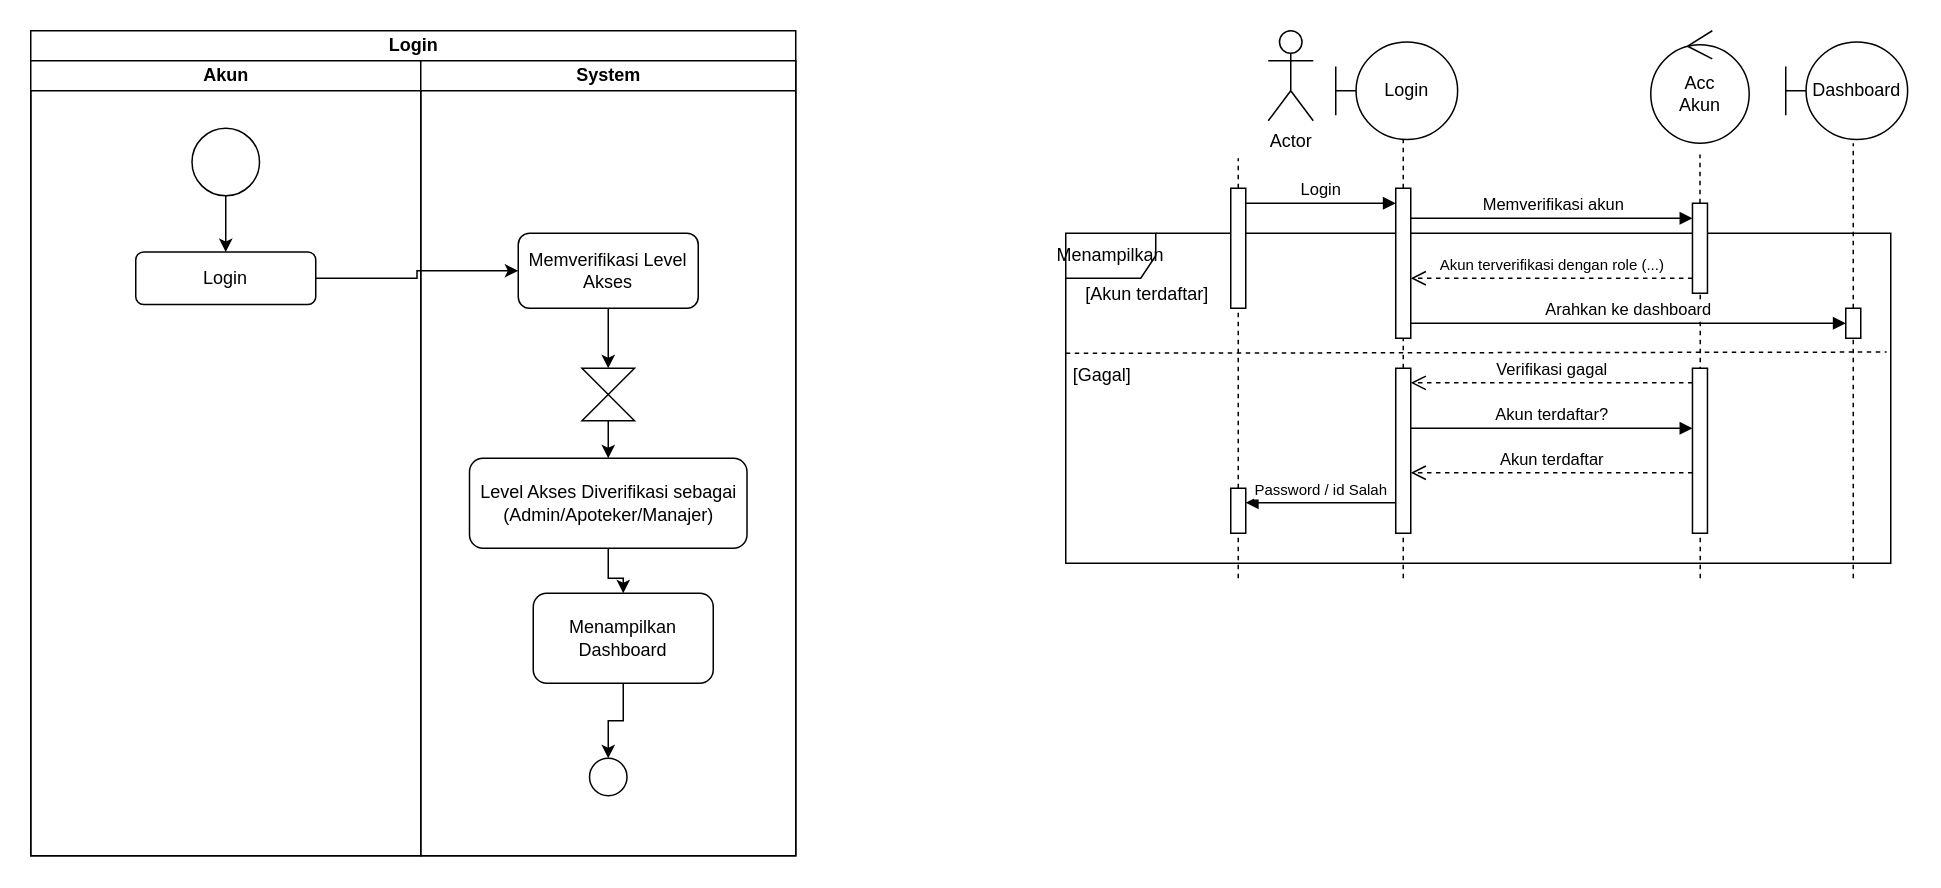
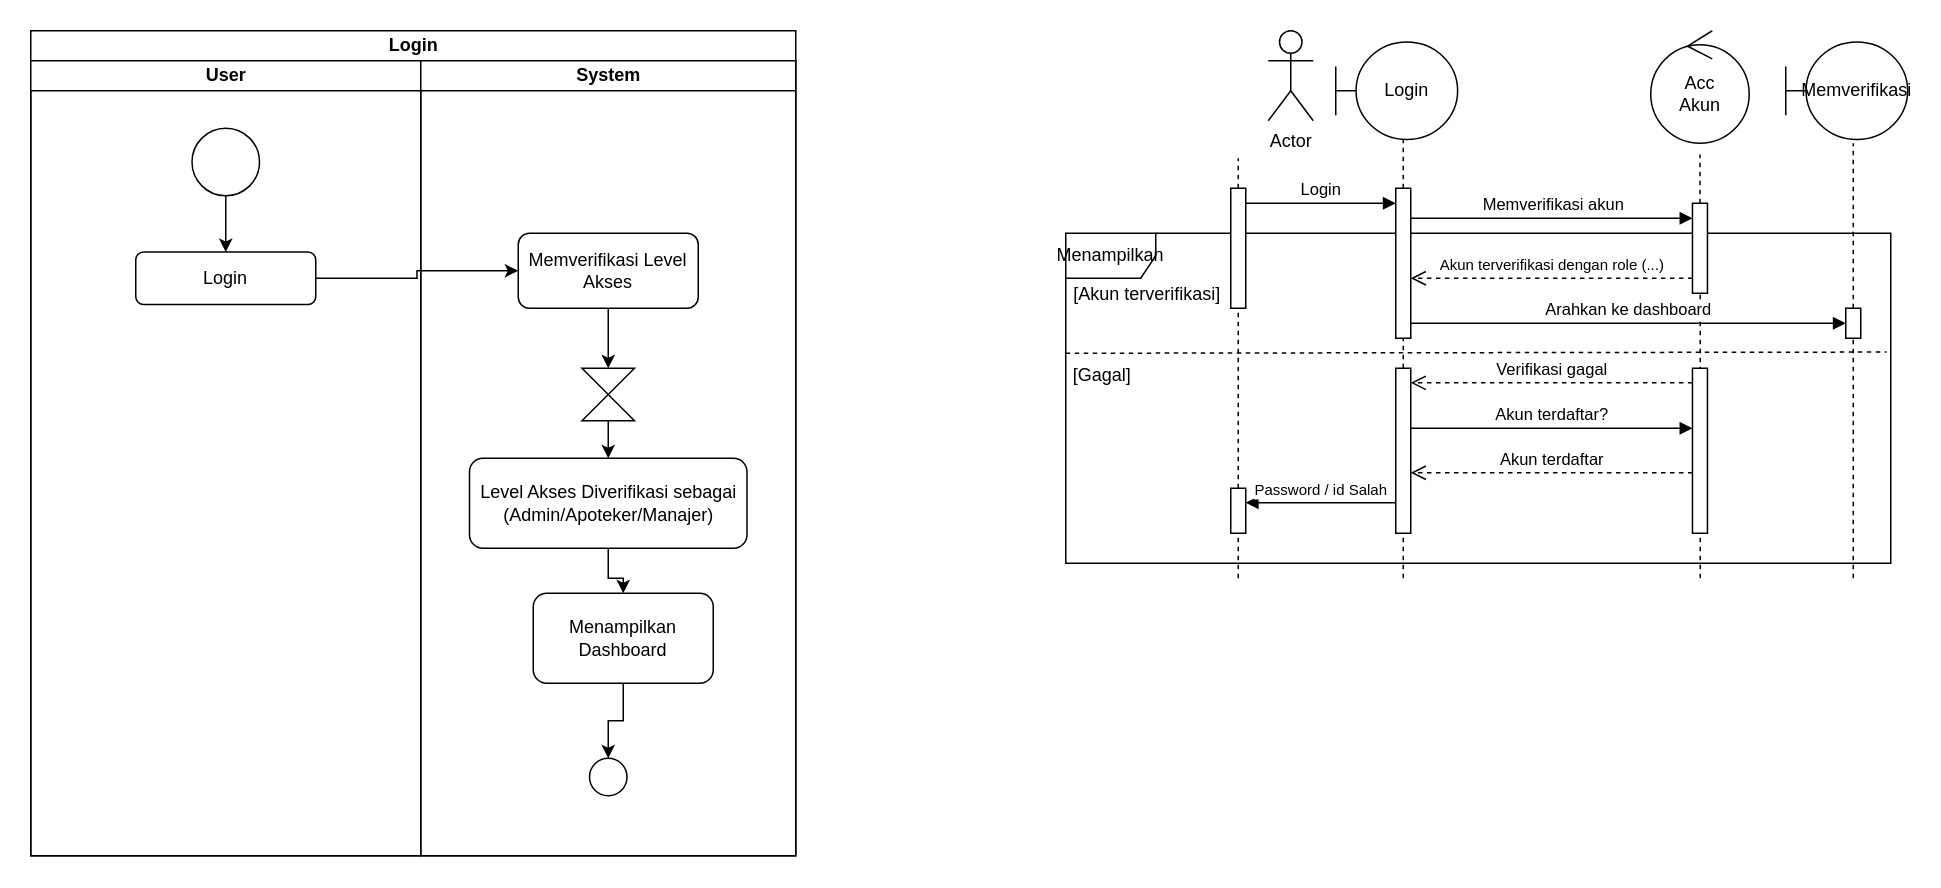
  <mxCell id="0" />
  <mxCell id="1" parent="0" />
  <mxCell id="2" value="Menampilkan" style="shape=umlFrame;whiteSpace=wrap;html=1;pointerEvents=0;" vertex="1" parent="1"><mxGeometry x="710" y="155" width="550" height="220" as="geometry" /></mxCell>
  <mxCell id="3" value="Login" style="swimlane;childLayout=stackLayout;resizeParent=1;resizeParentMax=0;startSize=20;html=1;" parent="1" vertex="1"><mxGeometry x="20" y="20" width="510" height="550" as="geometry" /></mxCell>
- <mxCell id="4" value="Akun" style="swimlane;startSize=20;html=1;" parent="3" vertex="1"><mxGeometry y="20" width="260" height="530" as="geometry" /></mxCell>
+ <mxCell id="4" value="User" style="swimlane;startSize=20;html=1;" parent="3" vertex="1"><mxGeometry y="20" width="260" height="530" as="geometry" /></mxCell>
  <mxCell id="5" value="" style="ellipse;whiteSpace=wrap;html=1;aspect=fixed;" parent="4" vertex="1"><mxGeometry x="107.5" y="45" width="45" height="45" as="geometry" /></mxCell>
  <mxCell id="6" value="System" style="swimlane;startSize=20;html=1;" parent="3" vertex="1"><mxGeometry x="260" y="20" width="250" height="530" as="geometry" /></mxCell>
  <mxCell id="7" value="" style="edgeStyle=orthogonalEdgeStyle;rounded=0;orthogonalLoop=1;jettySize=auto;html=1;" parent="6" source="16" target="11" edge="1"><mxGeometry relative="1" as="geometry" /></mxCell>
  <mxCell id="8" value="" style="edgeStyle=orthogonalEdgeStyle;rounded=0;orthogonalLoop=1;jettySize=auto;html=1;" parent="6" source="9" target="12" edge="1"><mxGeometry relative="1" as="geometry" /></mxCell>
  <mxCell id="9" value="Menampilkan Dashboard" style="rounded=1;whiteSpace=wrap;html=1;" parent="6" vertex="1"><mxGeometry x="75" y="355" width="120" height="60" as="geometry" /></mxCell>
  <mxCell id="10" value="" style="edgeStyle=orthogonalEdgeStyle;rounded=0;orthogonalLoop=1;jettySize=auto;html=1;" parent="6" source="13" target="9" edge="1"><mxGeometry relative="1" as="geometry" /></mxCell>
  <mxCell id="11" value="" style="shape=collate;whiteSpace=wrap;html=1;" parent="6" vertex="1"><mxGeometry x="107.5" y="205" width="35" height="35" as="geometry" /></mxCell>
  <mxCell id="12" value="" style="ellipse;whiteSpace=wrap;html=1;aspect=fixed;" parent="6" vertex="1"><mxGeometry x="112.5" y="465" width="25" height="25" as="geometry" /></mxCell>
  <mxCell id="13" value="Level Akses Diverifikasi sebagai (Admin/Apoteker/Manajer)" style="rounded=1;whiteSpace=wrap;html=1;" parent="6" vertex="1"><mxGeometry x="32.5" y="265" width="185" height="60" as="geometry" /></mxCell>
  <mxCell id="14" value="" style="edgeStyle=orthogonalEdgeStyle;rounded=0;orthogonalLoop=1;jettySize=auto;html=1;" parent="6" source="11" target="13" edge="1"><mxGeometry relative="1" as="geometry"><mxPoint x="-295" y="-665" as="sourcePoint" /><mxPoint x="-295" y="-550" as="targetPoint" /></mxGeometry></mxCell>
  <mxCell id="15" value="Login" style="rounded=1;whiteSpace=wrap;html=1;" parent="6" vertex="1"><mxGeometry x="-190" y="127.5" width="120" height="35" as="geometry" /></mxCell>
  <mxCell id="16" value="Memverifikasi Level Akses" style="rounded=1;whiteSpace=wrap;html=1;" parent="6" vertex="1"><mxGeometry x="65" y="115" width="120" height="50" as="geometry" /></mxCell>
  <mxCell id="17" style="edgeStyle=orthogonalEdgeStyle;rounded=0;orthogonalLoop=1;jettySize=auto;html=1;" parent="6" source="15" target="16" edge="1"><mxGeometry relative="1" as="geometry" /></mxCell>
  <mxCell id="18" value="" style="edgeStyle=orthogonalEdgeStyle;rounded=0;orthogonalLoop=1;jettySize=auto;html=1;" parent="3" source="5" target="15" edge="1"><mxGeometry relative="1" as="geometry" /></mxCell>
  <mxCell id="19" value="Actor" style="shape=umlActor;verticalLabelPosition=bottom;verticalAlign=top;html=1;" vertex="1" parent="1"><mxGeometry x="845" y="20" width="30" height="60" as="geometry" /></mxCell>
  <mxCell id="20" value="Login" style="shape=umlBoundary;whiteSpace=wrap;html=1;" vertex="1" parent="1"><mxGeometry x="890" y="27.5" width="81.25" height="65" as="geometry" /></mxCell>
  <mxCell id="21" value="Acc&lt;br&gt;Akun" style="ellipse;shape=umlControl;whiteSpace=wrap;html=1;" vertex="1" parent="1"><mxGeometry x="1100" y="20" width="65.63" height="75" as="geometry" /></mxCell>
- <mxCell id="22" value="Dashboard" style="shape=umlBoundary;whiteSpace=wrap;html=1;" vertex="1" parent="1"><mxGeometry x="1190" y="27.5" width="81.25" height="65" as="geometry" /></mxCell>
+ <mxCell id="22" value="Memverifikasi" style="shape=umlBoundary;whiteSpace=wrap;html=1;" vertex="1" parent="1"><mxGeometry x="1190" y="27.5" width="81.25" height="65" as="geometry" /></mxCell>
  <mxCell id="23" value="" style="endArrow=none;dashed=1;html=1;rounded=0;" edge="1" parent="1" source="25"><mxGeometry width="50" height="50" relative="1" as="geometry"><mxPoint x="829" y="365" as="sourcePoint" /><mxPoint x="825" y="105" as="targetPoint" /></mxGeometry></mxCell>
  <mxCell id="24" value="" style="endArrow=none;dashed=1;html=1;rounded=0;" edge="1" parent="1" source="48" target="25"><mxGeometry width="50" height="50" relative="1" as="geometry"><mxPoint x="825" y="365" as="sourcePoint" /><mxPoint x="825" y="205" as="targetPoint" /></mxGeometry></mxCell>
  <mxCell id="25" value="" style="html=1;points=[[0,0,0,0,5],[0,1,0,0,-5],[1,0,0,0,5],[1,1,0,0,-5]];perimeter=orthogonalPerimeter;outlineConnect=0;targetShapes=umlLifeline;portConstraint=eastwest;newEdgeStyle={&quot;curved&quot;:0,&quot;rounded&quot;:0};" vertex="1" parent="1"><mxGeometry x="820" y="125" width="10" height="80" as="geometry" /></mxCell>
  <mxCell id="26" value="" style="endArrow=none;dashed=1;html=1;rounded=0;" edge="1" parent="1" source="28"><mxGeometry width="50" height="50" relative="1" as="geometry"><mxPoint x="939" y="377.5" as="sourcePoint" /><mxPoint x="935" y="92.5" as="targetPoint" /></mxGeometry></mxCell>
  <mxCell id="27" value="" style="endArrow=none;dashed=1;html=1;rounded=0;" edge="1" parent="1" target="28" source="45"><mxGeometry width="50" height="50" relative="1" as="geometry"><mxPoint x="935" y="377.5" as="sourcePoint" /><mxPoint x="935" y="217.5" as="targetPoint" /></mxGeometry></mxCell>
  <mxCell id="28" value="" style="html=1;points=[[0,0,0,0,5],[0,1,0,0,-5],[1,0,0,0,5],[1,1,0,0,-5]];perimeter=orthogonalPerimeter;outlineConnect=0;targetShapes=umlLifeline;portConstraint=eastwest;newEdgeStyle={&quot;curved&quot;:0,&quot;rounded&quot;:0};" vertex="1" parent="1"><mxGeometry x="930" y="125" width="10" height="100" as="geometry" /></mxCell>
  <mxCell id="29" value="" style="endArrow=none;dashed=1;html=1;rounded=0;" edge="1" parent="1" source="31"><mxGeometry width="50" height="50" relative="1" as="geometry"><mxPoint x="1136.82" y="387.5" as="sourcePoint" /><mxPoint x="1132.82" y="102.5" as="targetPoint" /></mxGeometry></mxCell>
  <mxCell id="30" value="" style="endArrow=none;dashed=1;html=1;rounded=0;" edge="1" parent="1" target="31"><mxGeometry width="50" height="50" relative="1" as="geometry"><mxPoint x="1133" y="385" as="sourcePoint" /><mxPoint x="1132.82" y="227.5" as="targetPoint" /></mxGeometry></mxCell>
  <mxCell id="31" value="" style="html=1;points=[[0,0,0,0,5],[0,1,0,0,-5],[1,0,0,0,5],[1,1,0,0,-5]];perimeter=orthogonalPerimeter;outlineConnect=0;targetShapes=umlLifeline;portConstraint=eastwest;newEdgeStyle={&quot;curved&quot;:0,&quot;rounded&quot;:0};" vertex="1" parent="1"><mxGeometry x="1127.81" y="135" width="10" height="60" as="geometry" /></mxCell>
  <mxCell id="32" value="" style="endArrow=none;dashed=1;html=1;rounded=0;" edge="1" parent="1" source="34"><mxGeometry width="50" height="50" relative="1" as="geometry"><mxPoint x="1239" y="380" as="sourcePoint" /><mxPoint x="1235" y="95" as="targetPoint" /></mxGeometry></mxCell>
  <mxCell id="33" value="" style="endArrow=none;dashed=1;html=1;rounded=0;" edge="1" parent="1" target="34"><mxGeometry width="50" height="50" relative="1" as="geometry"><mxPoint x="1235" y="385" as="sourcePoint" /><mxPoint x="1235" y="220" as="targetPoint" /></mxGeometry></mxCell>
  <mxCell id="34" value="" style="html=1;points=[[0,0,0,0,5],[0,1,0,0,-5],[1,0,0,0,5],[1,1,0,0,-5]];perimeter=orthogonalPerimeter;outlineConnect=0;targetShapes=umlLifeline;portConstraint=eastwest;newEdgeStyle={&quot;curved&quot;:0,&quot;rounded&quot;:0};" vertex="1" parent="1"><mxGeometry x="1230" y="205" width="10" height="20" as="geometry" /></mxCell>
  <mxCell id="35" value="Login" style="html=1;verticalAlign=bottom;endArrow=block;curved=0;rounded=0;" edge="1" parent="1"><mxGeometry x="0.006" width="80" relative="1" as="geometry"><mxPoint x="830" y="135" as="sourcePoint" /><mxPoint x="930" y="135" as="targetPoint" /><mxPoint as="offset" /></mxGeometry></mxCell>
  <mxCell id="36" value="Memverifikasi akun" style="html=1;verticalAlign=bottom;endArrow=block;curved=0;rounded=0;" edge="1" parent="1"><mxGeometry x="0.009" width="80" relative="1" as="geometry"><mxPoint x="940" y="145" as="sourcePoint" /><mxPoint x="1127.81" y="145" as="targetPoint" /><mxPoint as="offset" /></mxGeometry></mxCell>
  <mxCell id="37" value="&lt;font style=&quot;font-size: 10px;&quot;&gt;Akun terverifikasi dengan role (...)&lt;/font&gt;" style="html=1;verticalAlign=bottom;endArrow=open;dashed=1;endSize=8;curved=0;rounded=0;" edge="1" parent="1"><mxGeometry x="-0.002" relative="1" as="geometry"><mxPoint x="1127.81" y="185" as="sourcePoint" /><mxPoint x="940" y="185" as="targetPoint" /><mxPoint as="offset" /></mxGeometry></mxCell>
  <mxCell id="38" value="Arahkan ke dashboard" style="html=1;verticalAlign=bottom;endArrow=block;curved=0;rounded=0;" edge="1" parent="1"><mxGeometry x="0.001" width="80" relative="1" as="geometry"><mxPoint x="940" y="215" as="sourcePoint" /><mxPoint x="1230" y="215" as="targetPoint" /><mxPoint as="offset" /></mxGeometry></mxCell>
- <mxCell id="39" value="[Akun terdaftar]" style="text;html=1;align=center;verticalAlign=middle;resizable=0;points=[];autosize=1;strokeColor=none;fillColor=none;" vertex="1" parent="1"><mxGeometry x="704" y="181" width="120" height="30" as="geometry" /></mxCell>
+ <mxCell id="39" value="[Akun terverifikasi]" style="text;html=1;align=center;verticalAlign=middle;resizable=0;points=[];autosize=1;strokeColor=none;fillColor=none;" vertex="1" parent="1"><mxGeometry x="704" y="181" width="120" height="30" as="geometry" /></mxCell>
  <mxCell id="40" value="" style="endArrow=none;dashed=1;html=1;rounded=0;entryX=0.995;entryY=0.36;entryDx=0;entryDy=0;entryPerimeter=0;" edge="1" parent="1" target="2"><mxGeometry width="50" height="50" relative="1" as="geometry"><mxPoint x="710" y="235" as="sourcePoint" /><mxPoint x="950" y="145" as="targetPoint" /></mxGeometry></mxCell>
  <mxCell id="41" value="[Gagal]" style="text;html=1;align=center;verticalAlign=middle;resizable=0;points=[];autosize=1;strokeColor=none;fillColor=none;" vertex="1" parent="1"><mxGeometry x="704" y="235" width="60" height="30" as="geometry" /></mxCell>
  <mxCell id="42" value="" style="html=1;points=[[0,0,0,0,5],[0,1,0,0,-5],[1,0,0,0,5],[1,1,0,0,-5]];perimeter=orthogonalPerimeter;outlineConnect=0;targetShapes=umlLifeline;portConstraint=eastwest;newEdgeStyle={&quot;curved&quot;:0,&quot;rounded&quot;:0};" vertex="1" parent="1"><mxGeometry x="1127.81" y="245" width="10" height="110" as="geometry" /></mxCell>
  <mxCell id="43" value="Verifikasi gagal" style="html=1;verticalAlign=bottom;endArrow=open;dashed=1;endSize=8;curved=0;rounded=0;" edge="1" parent="1"><mxGeometry x="-0.004" relative="1" as="geometry"><mxPoint x="1127.81" y="254.7" as="sourcePoint" /><mxPoint x="940" y="254.7" as="targetPoint" /><mxPoint as="offset" /></mxGeometry></mxCell>
  <mxCell id="44" value="" style="endArrow=none;dashed=1;html=1;rounded=0;" edge="1" parent="1" target="45"><mxGeometry width="50" height="50" relative="1" as="geometry"><mxPoint x="935" y="385" as="sourcePoint" /><mxPoint x="935" y="225" as="targetPoint" /></mxGeometry></mxCell>
  <mxCell id="45" value="" style="html=1;points=[[0,0,0,0,5],[0,1,0,0,-5],[1,0,0,0,5],[1,1,0,0,-5]];perimeter=orthogonalPerimeter;outlineConnect=0;targetShapes=umlLifeline;portConstraint=eastwest;newEdgeStyle={&quot;curved&quot;:0,&quot;rounded&quot;:0};" vertex="1" parent="1"><mxGeometry x="930" y="245" width="10" height="110" as="geometry" /></mxCell>
  <mxCell id="46" value="Akun terdaftar?" style="html=1;verticalAlign=bottom;endArrow=block;curved=0;rounded=0;" edge="1" parent="1"><mxGeometry width="80" relative="1" as="geometry"><mxPoint x="940" y="285" as="sourcePoint" /><mxPoint x="1127.81" y="285" as="targetPoint" /></mxGeometry></mxCell>
  <mxCell id="47" value="" style="endArrow=none;dashed=1;html=1;rounded=0;" edge="1" parent="1" target="48"><mxGeometry width="50" height="50" relative="1" as="geometry"><mxPoint x="825" y="385" as="sourcePoint" /><mxPoint x="825" y="205" as="targetPoint" /></mxGeometry></mxCell>
  <mxCell id="48" value="" style="html=1;points=[[0,0,0,0,5],[0,1,0,0,-5],[1,0,0,0,5],[1,1,0,0,-5]];perimeter=orthogonalPerimeter;outlineConnect=0;targetShapes=umlLifeline;portConstraint=eastwest;newEdgeStyle={&quot;curved&quot;:0,&quot;rounded&quot;:0};" vertex="1" parent="1"><mxGeometry x="820" y="325" width="10" height="30" as="geometry" /></mxCell>
  <mxCell id="49" value="&lt;font style=&quot;font-size: 10px;&quot;&gt;Password / id Salah&lt;/font&gt;" style="html=1;verticalAlign=bottom;endArrow=block;curved=0;rounded=0;" edge="1" parent="1"><mxGeometry width="80" relative="1" as="geometry"><mxPoint x="930" y="334.64" as="sourcePoint" /><mxPoint x="830" y="334.64" as="targetPoint" /></mxGeometry></mxCell>
  <mxCell id="50" value="Akun terdaftar" style="html=1;verticalAlign=bottom;endArrow=open;dashed=1;endSize=8;curved=0;rounded=0;" edge="1" parent="1"><mxGeometry x="-0.004" relative="1" as="geometry"><mxPoint x="1127.81" y="314.64" as="sourcePoint" /><mxPoint x="940" y="314.64" as="targetPoint" /><mxPoint as="offset" /></mxGeometry></mxCell>
